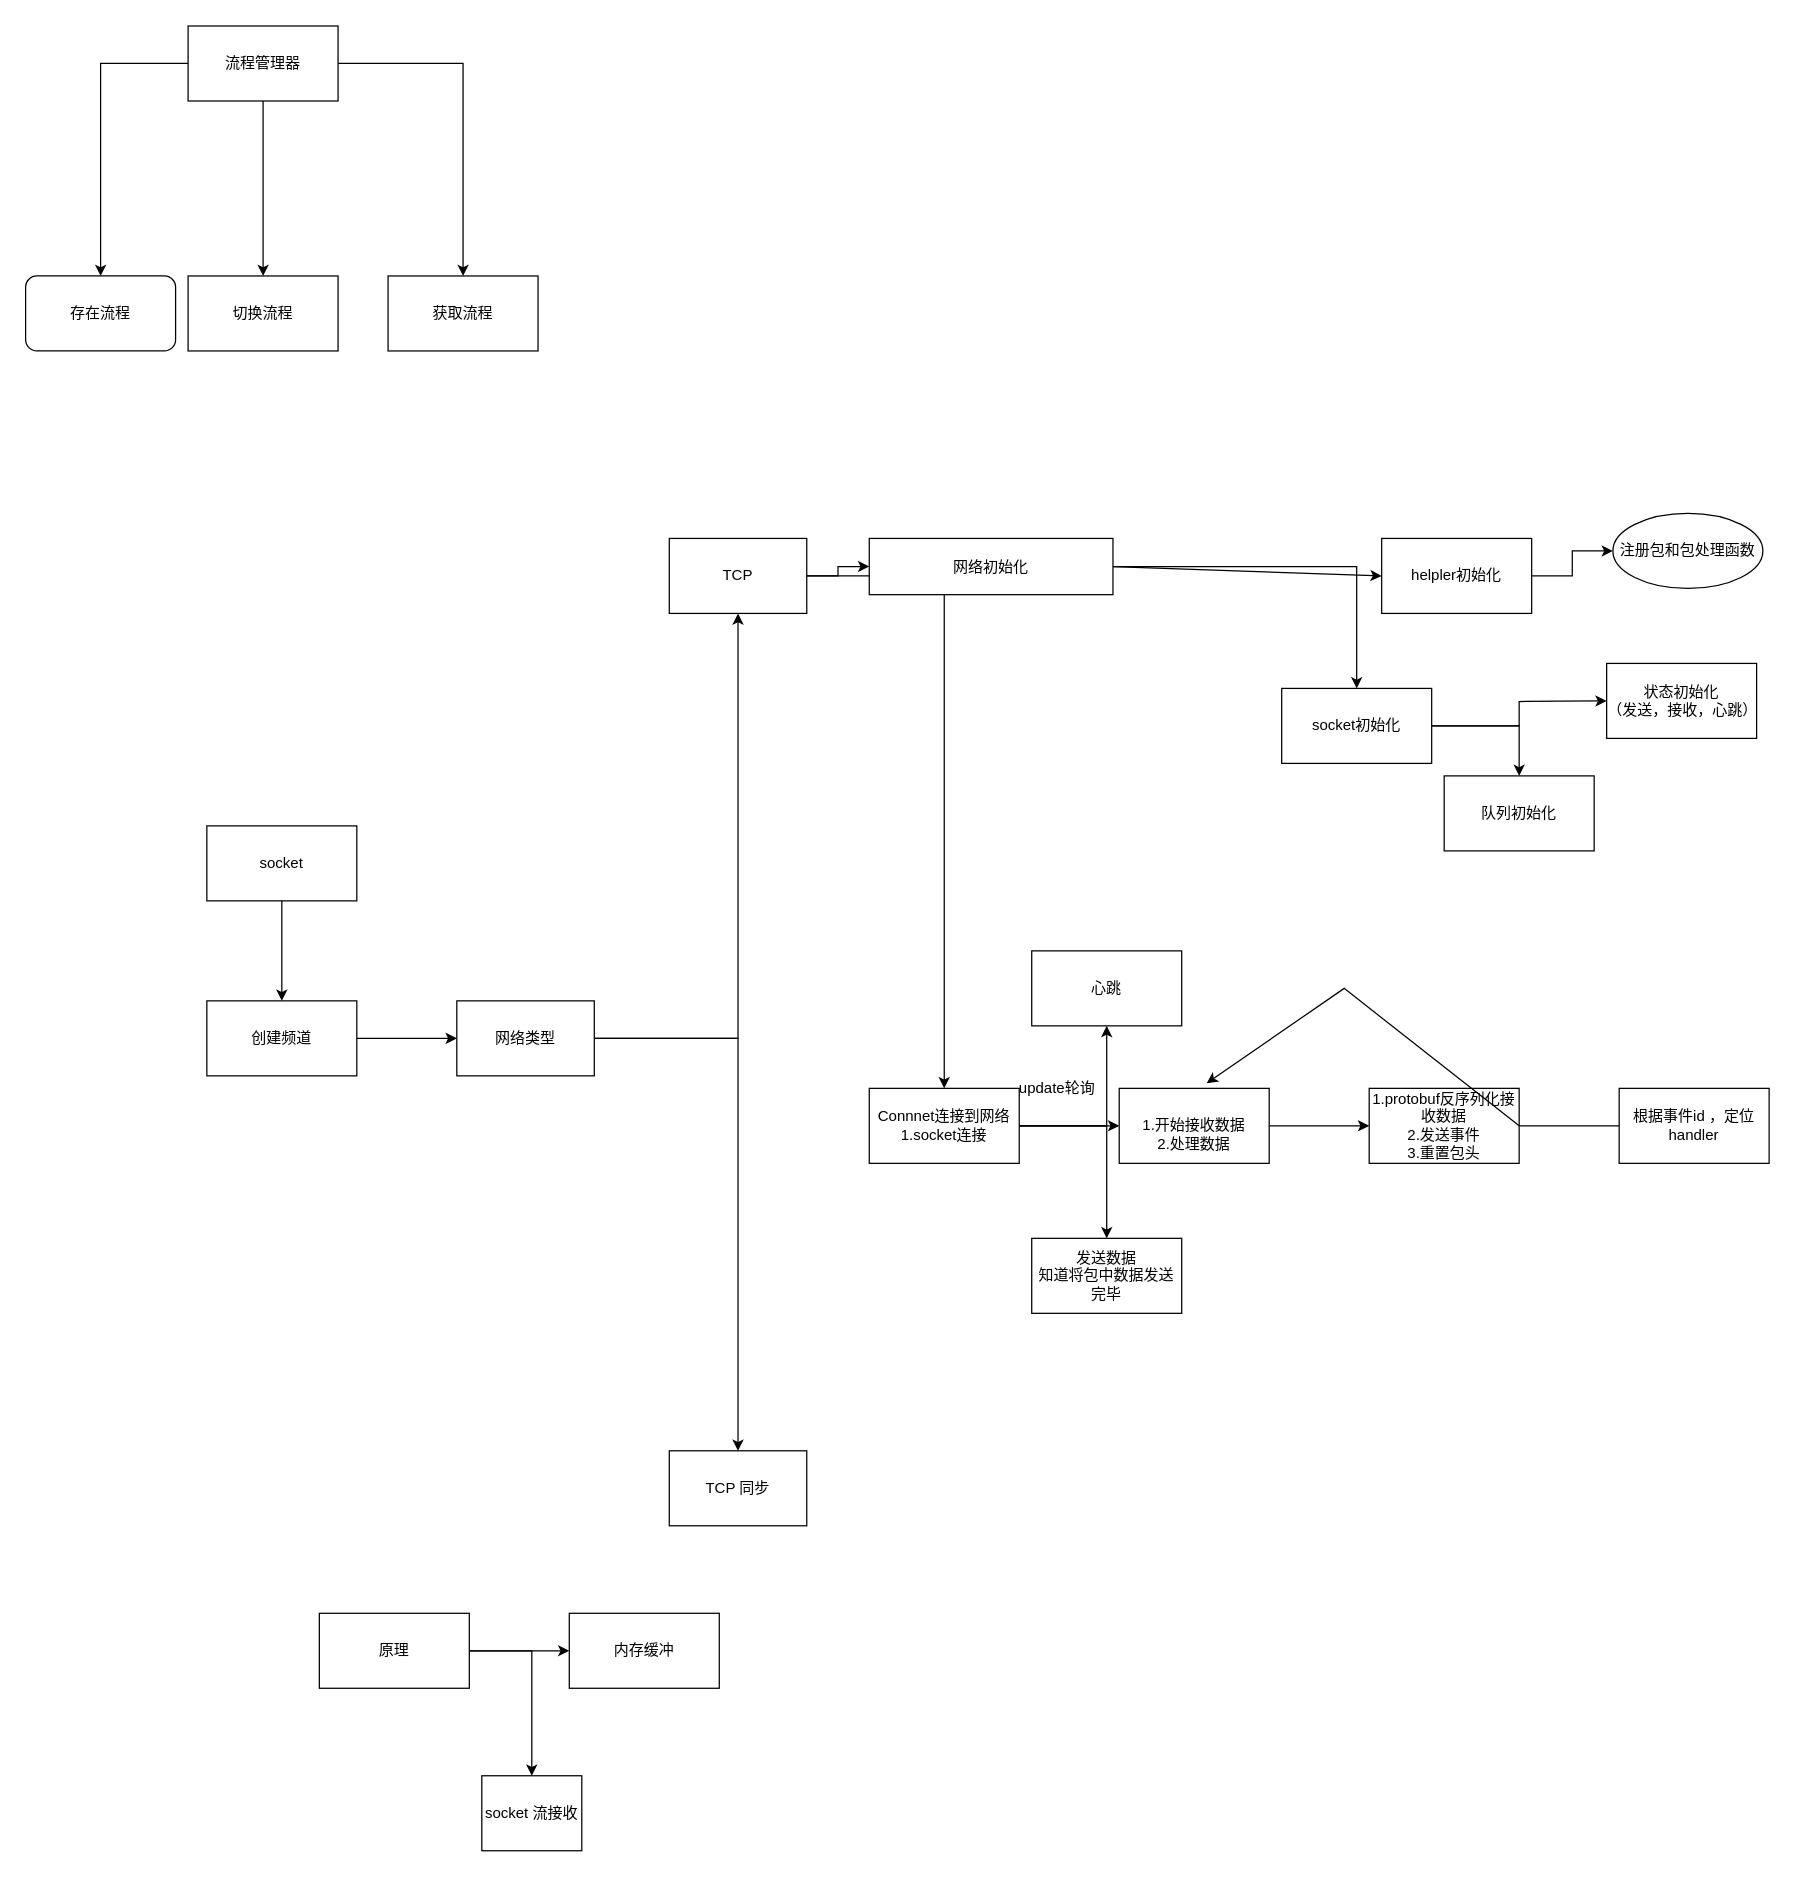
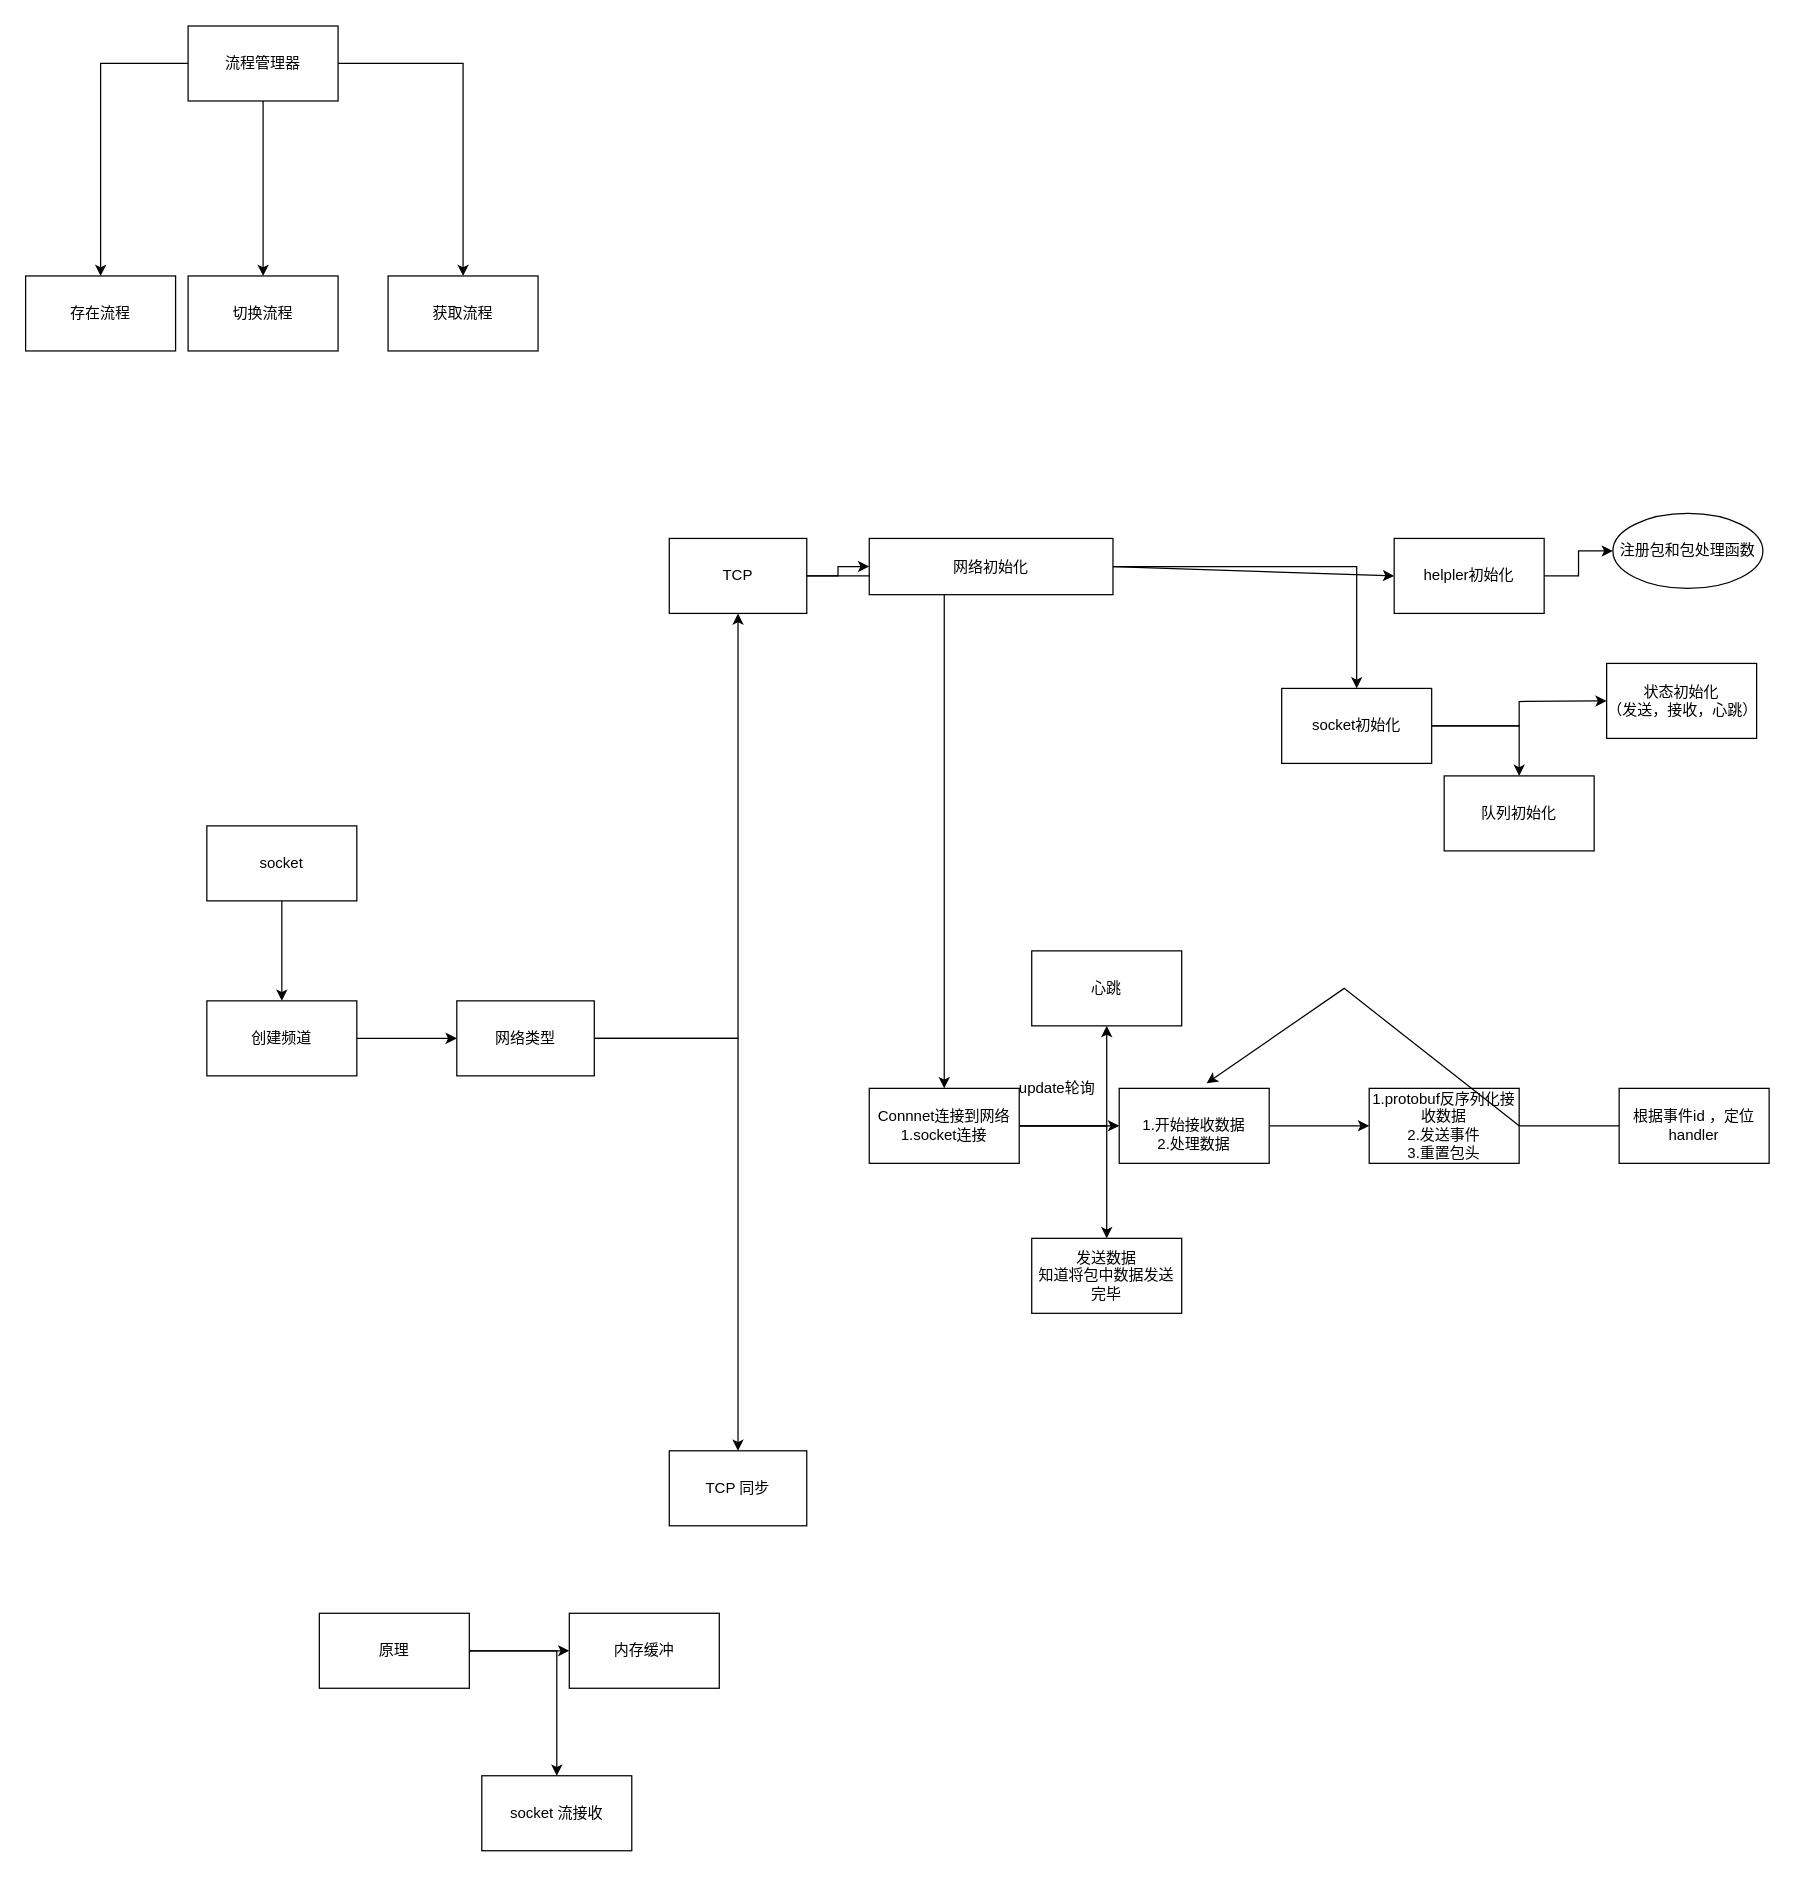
  <mxCell id="0" />
  <mxCell id="1" parent="0" />
  <mxCell id="2" value="" style="edgeStyle=orthogonalEdgeStyle;rounded=0;orthogonalLoop=1;jettySize=auto;html=1;" parent="1" source="5" target="6" edge="1"><mxGeometry relative="1" as="geometry" /></mxCell>
  <mxCell id="3" value="" style="edgeStyle=orthogonalEdgeStyle;rounded=0;orthogonalLoop=1;jettySize=auto;html=1;" parent="1" source="5" target="7" edge="1"><mxGeometry relative="1" as="geometry" /></mxCell>
  <mxCell id="4" value="" style="edgeStyle=orthogonalEdgeStyle;rounded=0;orthogonalLoop=1;jettySize=auto;html=1;" parent="1" source="5" target="8" edge="1"><mxGeometry relative="1" as="geometry" /></mxCell>
  <mxCell id="5" value="流程管理器" style="rounded=0;whiteSpace=wrap;html=1;" parent="1" vertex="1"><mxGeometry x="150" y="20" width="120" height="60" as="geometry" /></mxCell>
  <mxCell id="6" value="切换流程" style="whiteSpace=wrap;html=1;rounded=0;" parent="1" vertex="1"><mxGeometry x="150" y="220" width="120" height="60" as="geometry" /></mxCell>
- <mxCell id="7" value="存在流程" style="whiteSpace=wrap;html=1;rounded=1;" parent="1" vertex="1"><mxGeometry x="20" y="220" width="120" height="60" as="geometry" /></mxCell>
+ <mxCell id="7" value="存在流程" style="rounded=0;whiteSpace=wrap;html=1;" parent="1" vertex="1"><mxGeometry x="20" y="220" width="120" height="60" as="geometry" /></mxCell>
  <mxCell id="8" value="获取流程" style="whiteSpace=wrap;html=1;rounded=0;" parent="1" vertex="1"><mxGeometry x="310" y="220" width="120" height="60" as="geometry" /></mxCell>
  <mxCell id="9" value="" style="edgeStyle=orthogonalEdgeStyle;rounded=0;orthogonalLoop=1;jettySize=auto;html=1;" parent="1" source="10" target="12" edge="1"><mxGeometry relative="1" as="geometry" /></mxCell>
  <mxCell id="10" value="socket" style="whiteSpace=wrap;html=1;" parent="1" vertex="1"><mxGeometry x="165" y="660" width="120" height="60" as="geometry" /></mxCell>
  <mxCell id="11" value="" style="edgeStyle=orthogonalEdgeStyle;rounded=0;orthogonalLoop=1;jettySize=auto;html=1;" parent="1" source="12" target="15" edge="1"><mxGeometry relative="1" as="geometry" /></mxCell>
  <mxCell id="12" value="创建频道&lt;br&gt;" style="whiteSpace=wrap;html=1;" parent="1" vertex="1"><mxGeometry x="165" y="800" width="120" height="60" as="geometry" /></mxCell>
  <mxCell id="13" value="" style="edgeStyle=orthogonalEdgeStyle;rounded=0;orthogonalLoop=1;jettySize=auto;html=1;" parent="1" source="15" target="18" edge="1"><mxGeometry relative="1" as="geometry" /></mxCell>
  <mxCell id="14" value="" style="edgeStyle=orthogonalEdgeStyle;rounded=0;orthogonalLoop=1;jettySize=auto;html=1;" parent="1" source="15" target="19" edge="1"><mxGeometry relative="1" as="geometry" /></mxCell>
  <mxCell id="15" value="网络类型" style="whiteSpace=wrap;html=1;" parent="1" vertex="1"><mxGeometry x="365" y="800" width="110" height="60" as="geometry" /></mxCell>
  <mxCell id="16" value="" style="edgeStyle=orthogonalEdgeStyle;rounded=0;orthogonalLoop=1;jettySize=auto;html=1;" parent="1" source="18" target="24" edge="1"><mxGeometry relative="1" as="geometry" /></mxCell>
  <mxCell id="17" value="" style="edgeStyle=orthogonalEdgeStyle;rounded=0;orthogonalLoop=1;jettySize=auto;html=1;" parent="1" source="18" target="34" edge="1"><mxGeometry relative="1" as="geometry" /></mxCell>
  <mxCell id="18" value="TCP" style="whiteSpace=wrap;html=1;" parent="1" vertex="1"><mxGeometry x="535" y="430" width="110" height="60" as="geometry" /></mxCell>
  <mxCell id="19" value="TCP 同步" style="whiteSpace=wrap;html=1;" parent="1" vertex="1"><mxGeometry x="535" y="1160" width="110" height="60" as="geometry" /></mxCell>
  <mxCell id="20" value="" style="edgeStyle=orthogonalEdgeStyle;rounded=0;orthogonalLoop=1;jettySize=auto;html=1;" parent="1" source="21" target="22" edge="1"><mxGeometry relative="1" as="geometry" /></mxCell>
- <mxCell id="21" value="helpler初始化" style="whiteSpace=wrap;html=1;" parent="1" vertex="1"><mxGeometry x="1105" y="430" width="120" height="60" as="geometry" /></mxCell>
+ <mxCell id="21" value="helpler初始化" style="whiteSpace=wrap;html=1;" parent="1" vertex="1"><mxGeometry x="1115" y="430" width="120" height="60" as="geometry" /></mxCell>
  <mxCell id="22" value="注册包和包处理函数" style="ellipse;whiteSpace=wrap;html=1;" parent="1" vertex="1"><mxGeometry x="1290" y="410" width="120" height="60" as="geometry" /></mxCell>
  <mxCell id="23" value="" style="edgeStyle=orthogonalEdgeStyle;rounded=0;orthogonalLoop=1;jettySize=auto;html=1;" parent="1" source="24" target="28" edge="1"><mxGeometry relative="1" as="geometry" /></mxCell>
  <mxCell id="24" value="网络初始化" style="whiteSpace=wrap;html=1;" parent="1" vertex="1"><mxGeometry x="695" y="430" width="195" height="45" as="geometry" /></mxCell>
  <mxCell id="25" value="" style="endArrow=classic;html=1;rounded=0;exitX=1;exitY=0.5;exitDx=0;exitDy=0;entryX=0;entryY=0.5;entryDx=0;entryDy=0;" parent="1" source="24" target="21" edge="1"><mxGeometry width="50" height="50" relative="1" as="geometry"><mxPoint x="795" y="550" as="sourcePoint" /><mxPoint x="845" y="500" as="targetPoint" /></mxGeometry></mxCell>
  <mxCell id="26" value="" style="edgeStyle=orthogonalEdgeStyle;rounded=0;orthogonalLoop=1;jettySize=auto;html=1;" parent="1" source="28" edge="1"><mxGeometry relative="1" as="geometry"><mxPoint x="1285" y="560" as="targetPoint" /></mxGeometry></mxCell>
  <mxCell id="27" value="" style="edgeStyle=orthogonalEdgeStyle;rounded=0;orthogonalLoop=1;jettySize=auto;html=1;" parent="1" source="28" target="30" edge="1"><mxGeometry relative="1" as="geometry" /></mxCell>
  <mxCell id="28" value="socket初始化" style="whiteSpace=wrap;html=1;" parent="1" vertex="1"><mxGeometry x="1025" y="550" width="120" height="60" as="geometry" /></mxCell>
  <mxCell id="29" value="状态初始化&lt;br&gt;（发送，接收，心跳）" style="whiteSpace=wrap;html=1;" parent="1" vertex="1"><mxGeometry x="1285" y="530" width="120" height="60" as="geometry" /></mxCell>
  <mxCell id="30" value="队列初始化" style="whiteSpace=wrap;html=1;" parent="1" vertex="1"><mxGeometry x="1155" y="620" width="120" height="60" as="geometry" /></mxCell>
  <mxCell id="31" value="" style="edgeStyle=orthogonalEdgeStyle;rounded=0;orthogonalLoop=1;jettySize=auto;html=1;" parent="1" source="34" target="36" edge="1"><mxGeometry relative="1" as="geometry" /></mxCell>
  <mxCell id="32" value="" style="edgeStyle=orthogonalEdgeStyle;rounded=0;orthogonalLoop=1;jettySize=auto;html=1;" parent="1" source="34" target="40" edge="1"><mxGeometry relative="1" as="geometry" /></mxCell>
  <mxCell id="33" value="" style="edgeStyle=orthogonalEdgeStyle;rounded=0;orthogonalLoop=1;jettySize=auto;html=1;" parent="1" source="34" target="42" edge="1"><mxGeometry relative="1" as="geometry" /></mxCell>
  <mxCell id="34" value="Connnet连接到网络&lt;br&gt;1.socket连接" style="whiteSpace=wrap;html=1;" parent="1" vertex="1"><mxGeometry x="695" y="870" width="120" height="60" as="geometry" /></mxCell>
  <mxCell id="35" value="" style="edgeStyle=orthogonalEdgeStyle;rounded=0;orthogonalLoop=1;jettySize=auto;html=1;" parent="1" source="36" target="38" edge="1"><mxGeometry relative="1" as="geometry" /></mxCell>
  <mxCell id="36" value="&lt;br&gt;1.开始接收数据&lt;br&gt;2.处理数据" style="whiteSpace=wrap;html=1;" parent="1" vertex="1"><mxGeometry x="895" y="870" width="120" height="60" as="geometry" /></mxCell>
  <mxCell id="37" value="" style="edgeStyle=orthogonalEdgeStyle;rounded=0;orthogonalLoop=1;jettySize=auto;html=1;endArrow=none;" parent="1" source="38" target="43" edge="1"><mxGeometry relative="1" as="geometry" /></mxCell>
  <mxCell id="38" value="1.protobuf反序列化接收数据&lt;br&gt;2.发送事件&lt;br&gt;3.重置包头" style="whiteSpace=wrap;html=1;" parent="1" vertex="1"><mxGeometry x="1095" y="870" width="120" height="60" as="geometry" /></mxCell>
  <mxCell id="39" value="" style="endArrow=classic;html=1;rounded=0;exitX=1;exitY=0.5;exitDx=0;exitDy=0;entryX=0.583;entryY=-0.067;entryDx=0;entryDy=0;entryPerimeter=0;" parent="1" source="38" target="36" edge="1"><mxGeometry width="50" height="50" relative="1" as="geometry"><mxPoint x="905" y="910" as="sourcePoint" /><mxPoint x="955" y="860" as="targetPoint" /><Array as="points"><mxPoint x="1075" y="790" /></Array></mxGeometry></mxCell>
  <mxCell id="40" value="发送数据&lt;br&gt;知道将包中数据发送完毕" style="whiteSpace=wrap;html=1;" parent="1" vertex="1"><mxGeometry x="825" y="990" width="120" height="60" as="geometry" /></mxCell>
  <mxCell id="41" value="update轮询" style="text;html=1;align=center;verticalAlign=middle;resizable=0;points=[];autosize=1;strokeColor=none;fillColor=none;" parent="1" vertex="1"><mxGeometry x="805" y="855" width="80" height="30" as="geometry" /></mxCell>
  <mxCell id="42" value="心跳" style="whiteSpace=wrap;html=1;" parent="1" vertex="1"><mxGeometry x="825" y="760" width="120" height="60" as="geometry" /></mxCell>
  <mxCell id="43" value="根据事件id ，定位handler" style="whiteSpace=wrap;html=1;" parent="1" vertex="1"><mxGeometry x="1295" y="870" width="120" height="60" as="geometry" /></mxCell>
  <mxCell id="44" value="" style="edgeStyle=orthogonalEdgeStyle;rounded=0;orthogonalLoop=1;jettySize=auto;html=1;" edge="1" parent="1" source="46" target="47"><mxGeometry relative="1" as="geometry" /></mxCell>
  <mxCell id="45" value="" style="edgeStyle=orthogonalEdgeStyle;rounded=0;orthogonalLoop=1;jettySize=auto;html=1;" edge="1" parent="1" source="46" target="48"><mxGeometry relative="1" as="geometry" /></mxCell>
  <mxCell id="46" value="原理&lt;br&gt;" style="whiteSpace=wrap;html=1;" vertex="1" parent="1"><mxGeometry x="255" y="1290" width="120" height="60" as="geometry" /></mxCell>
  <mxCell id="47" value="内存缓冲" style="whiteSpace=wrap;html=1;" vertex="1" parent="1"><mxGeometry x="455" y="1290" width="120" height="60" as="geometry" /></mxCell>
- <mxCell id="48" value="socket 流接收" style="whiteSpace=wrap;html=1;" vertex="1" parent="1"><mxGeometry x="385" y="1420" width="80" height="60" as="geometry" /></mxCell>
+ <mxCell id="48" value="socket 流接收" style="whiteSpace=wrap;html=1;" vertex="1" parent="1"><mxGeometry x="385" y="1420" width="120" height="60" as="geometry" /></mxCell>
